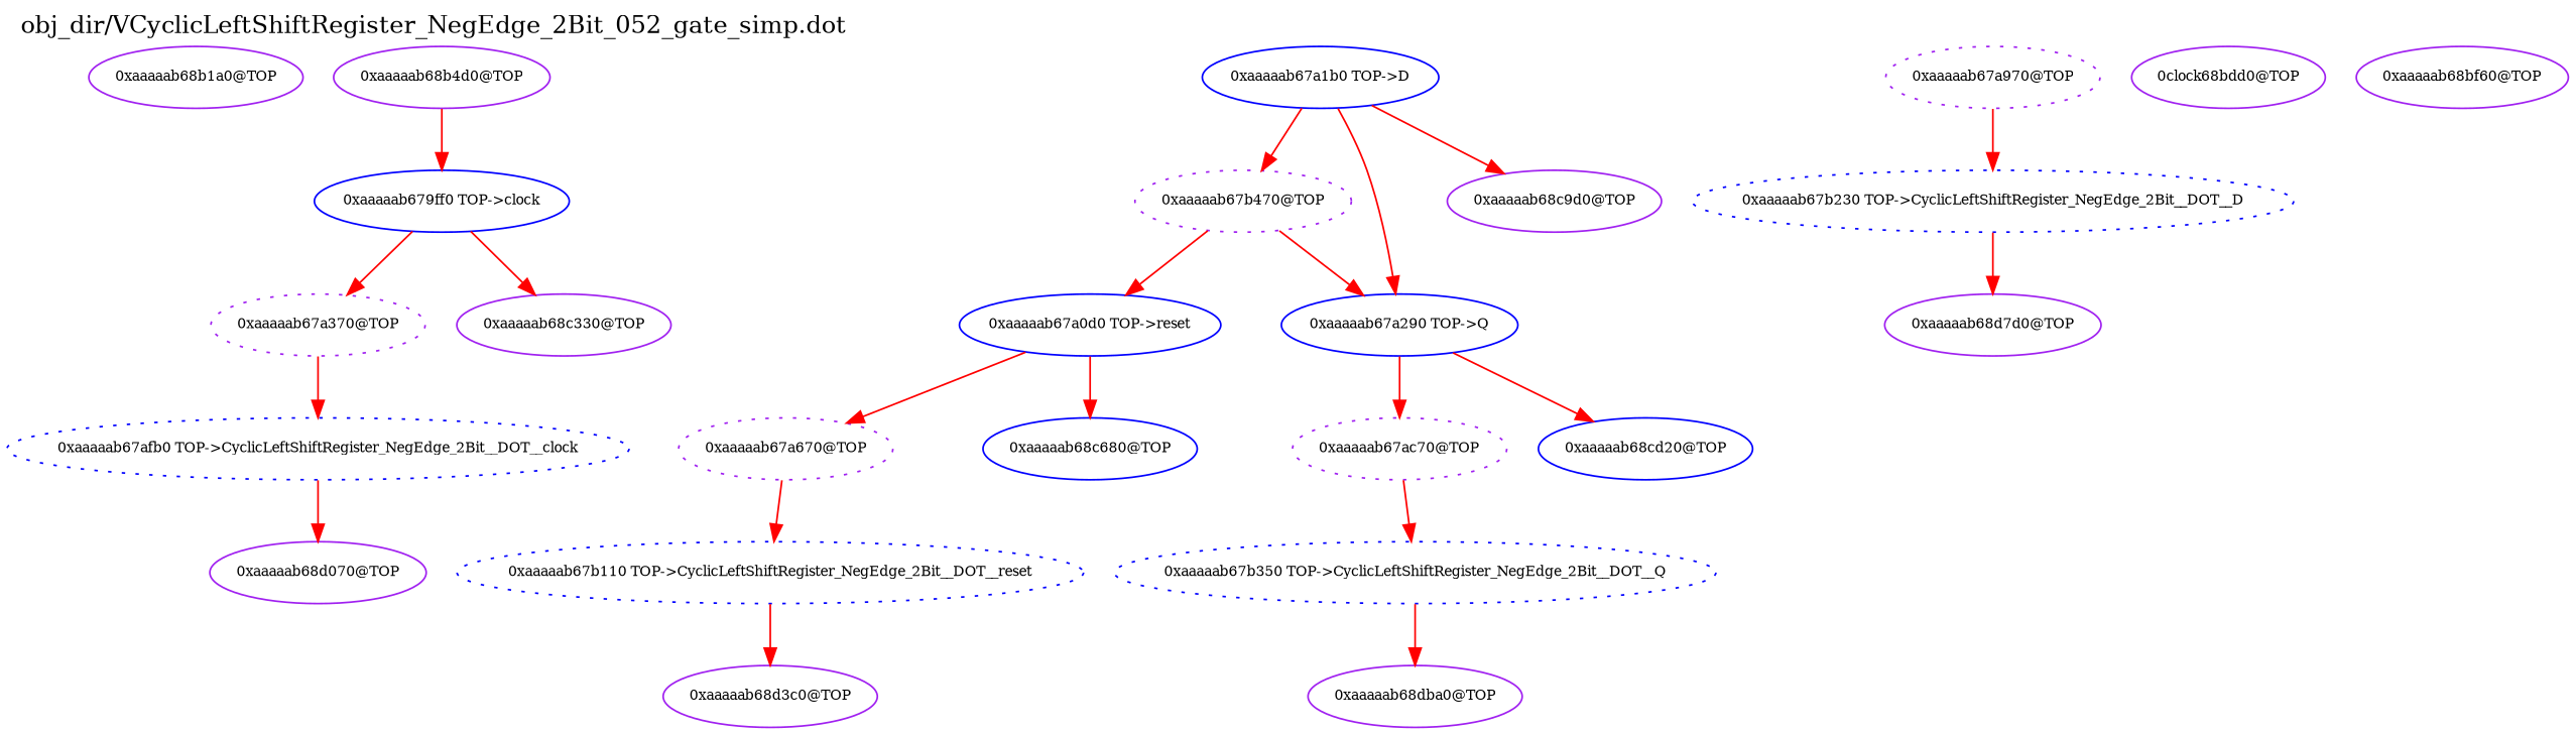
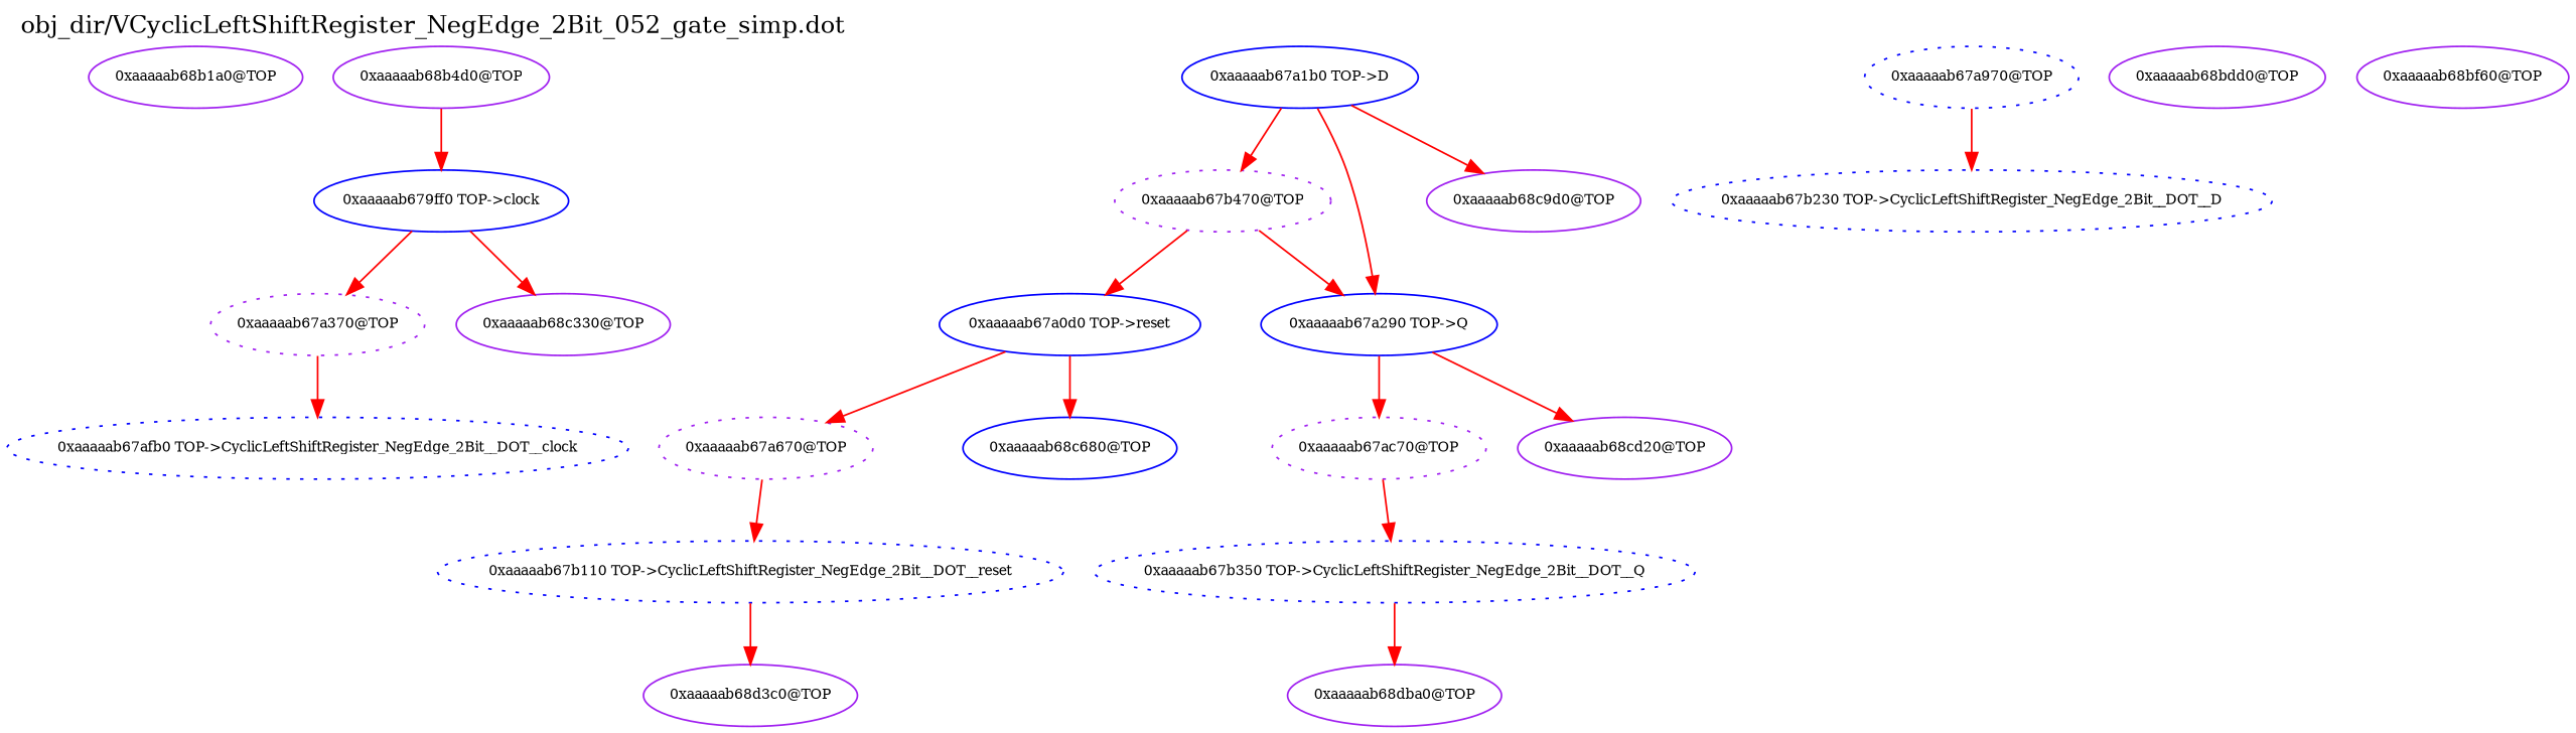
  digraph {
    label="obj_dir/VCyclicLeftShiftRegister_NegEdge_2Bit_052_gate_simp.dot"
    labeljust=l
    labelloc=t
    rankdir=TB
    node [color=purple fontsize=8]
    edge [color=red fontsize=8 weight=1]
    n1 [label="0xaaaaab68b1a0@TOP"]
    n2 [label="0xaaaaab67a370@TOP" style=dotted]
    n3 [color=blue label="0xaaaaab67afb0 TOP->CyclicLeftShiftRegister_NegEdge_2Bit__DOT__clock" style=dotted]
-   n4 [label="0xaaaaab68d070@TOP"]
    n5 [color=blue label="0xaaaaab679ff0 TOP->clock"]
    n6 [label="0xaaaaab68c330@TOP"]
    n7 [label="0xaaaaab68b4d0@TOP"]
    n8 [label="0xaaaaab67a670@TOP" style=dotted]
    n9 [color=blue label="0xaaaaab67b110 TOP->CyclicLeftShiftRegister_NegEdge_2Bit__DOT__reset" style=dotted]
    n10 [label="0xaaaaab68d3c0@TOP"]
    n11 [color=blue label="0xaaaaab67a0d0 TOP->reset"]
    n12 [color=blue label="0xaaaaab68c680@TOP"]
    n13 [label="0xaaaaab67b470@TOP" style=dotted]
    n14 [color=blue label="0xaaaaab67a290 TOP->Q"]
-   n15 [label="0xaaaaab67a970@TOP" style=dotted]
+   n15 [color=blue label="0xaaaaab67a970@TOP" style=dotted]
    n16 [color=blue label="0xaaaaab67b230 TOP->CyclicLeftShiftRegister_NegEdge_2Bit__DOT__D" style=dotted]
-   n17 [label="0xaaaaab68d7d0@TOP"]
    n18 [color=blue label="0xaaaaab67a1b0 TOP->D"]
    n19 [label="0xaaaaab68c9d0@TOP"]
    n20 [label="0xaaaaab67ac70@TOP" style=dotted]
    n21 [color=blue label="0xaaaaab67b350 TOP->CyclicLeftShiftRegister_NegEdge_2Bit__DOT__Q" style=dotted]
    n22 [label="0xaaaaab68dba0@TOP"]
-   n23 [color=blue label="0xaaaaab68cd20@TOP"]
-   n24 [label="0clock68bdd0@TOP"]
+   n23 [label="0xaaaaab68cd20@TOP"]
+   n24 [label="0xaaaaab68bdd0@TOP"]
    n25 [label="0xaaaaab68bf60@TOP"]
    n2 -> n3
-   n3 -> n4
    n5 -> n2
    n5 -> n6
    n7 -> n5
    n8 -> n9
    n9 -> n10
    n11 -> n8
    n11 -> n12
    n13 -> n11
    n13 -> n14
    n14 -> n20
    n14 -> n23
    n15 -> n16
-   n16 -> n17
    n18 -> n13 [weight=2]
    n18 -> n14
    n18 -> n19
    n20 -> n21
    n21 -> n22
  }
